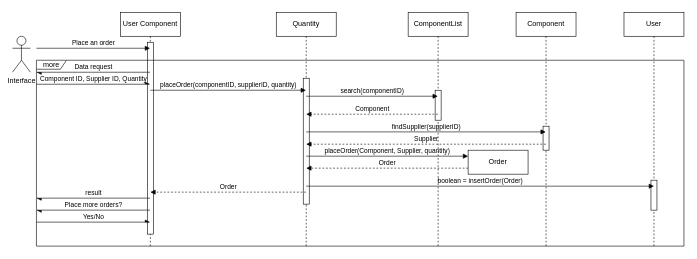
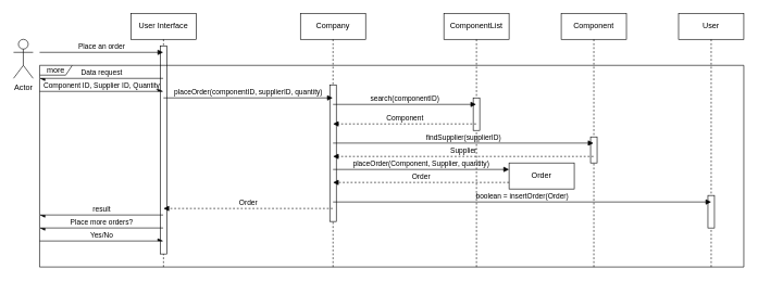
  <mxCell id="0" />
  <mxCell id="1" parent="0" />
- <mxCell id="2" value="Interface" style="shape=umlActor;verticalLabelPosition=bottom;verticalAlign=top;html=1;fillColor=none;" vertex="1" parent="1"><mxGeometry y="60" width="30" height="60" as="geometry" x="20" /></mxCell>
- <mxCell id="3" value="User Component" style="shape=umlLifeline;perimeter=lifelinePerimeter;whiteSpace=wrap;html=1;container=1;collapsible=0;recursiveResize=0;outlineConnect=0;fillColor=none;" vertex="1" parent="1"><mxGeometry x="200" y="20" width="100" height="50" as="geometry" /></mxCell>
+ <mxCell id="2" value="Actor" style="shape=umlActor;verticalLabelPosition=bottom;verticalAlign=top;html=1;fillColor=none;" vertex="1" parent="1"><mxGeometry y="60" width="30" height="60" as="geometry" x="20" /></mxCell>
+ <mxCell id="3" value="User Interface" style="shape=umlLifeline;perimeter=lifelinePerimeter;whiteSpace=wrap;html=1;container=1;collapsible=0;recursiveResize=0;outlineConnect=0;fillColor=none;" vertex="1" parent="1"><mxGeometry x="200" y="20" width="100" height="50" as="geometry" /></mxCell>
  <mxCell id="4" value="" style="html=1;points=[];perimeter=orthogonalPerimeter;fillColor=none;" vertex="1" parent="3"><mxGeometry x="45" y="50" width="10" height="320" as="geometry" /></mxCell>
- <mxCell id="5" value="Quantity" style="shape=umlLifeline;perimeter=lifelinePerimeter;whiteSpace=wrap;html=1;container=1;collapsible=0;recursiveResize=0;outlineConnect=0;fillColor=none;" vertex="1" parent="1"><mxGeometry x="460" y="20" width="100" height="110" as="geometry" /></mxCell>
+ <mxCell id="5" value="Company" style="shape=umlLifeline;perimeter=lifelinePerimeter;whiteSpace=wrap;html=1;container=1;collapsible=0;recursiveResize=0;outlineConnect=0;fillColor=none;" vertex="1" parent="1"><mxGeometry x="460" y="20" width="100" height="110" as="geometry" /></mxCell>
  <mxCell id="6" value="" style="html=1;points=[];perimeter=orthogonalPerimeter;fillColor=none;" vertex="1" parent="5"><mxGeometry x="45" y="110" width="10" height="210" as="geometry" /></mxCell>
  <mxCell id="7" value="ComponentList" style="shape=umlLifeline;perimeter=lifelinePerimeter;whiteSpace=wrap;html=1;container=1;collapsible=0;recursiveResize=0;outlineConnect=0;fillColor=none;" vertex="1" parent="1"><mxGeometry x="680" y="20" width="100" height="130" as="geometry" /></mxCell>
  <mxCell id="8" value="" style="html=1;points=[];perimeter=orthogonalPerimeter;fillColor=none;" vertex="1" parent="7"><mxGeometry x="45" y="130" width="10" height="50" as="geometry" /></mxCell>
  <mxCell id="9" value="Component" style="shape=umlLifeline;perimeter=lifelinePerimeter;whiteSpace=wrap;html=1;container=1;collapsible=0;recursiveResize=0;outlineConnect=0;fillColor=none;" vertex="1" parent="1"><mxGeometry x="860" y="20" width="100" height="190" as="geometry" /></mxCell>
  <mxCell id="10" value="" style="html=1;points=[];perimeter=orthogonalPerimeter;fillColor=none;" vertex="1" parent="9"><mxGeometry x="45" y="190" width="10" height="40" as="geometry" /></mxCell>
  <mxCell id="11" value="placeOrder(componentID, supplierID, quantity)" style="html=1;verticalAlign=bottom;endArrow=block;labelBackgroundColor=none;" edge="1" parent="1"><mxGeometry width="80" relative="1" as="geometry"><mxPoint x="250" y="150" as="sourcePoint" /><mxPoint x="509.5" y="150" as="targetPoint" /></mxGeometry></mxCell>
  <mxCell id="12" value="search(componentID)" style="html=1;verticalAlign=bottom;endArrow=block;labelBackgroundColor=none;" edge="1" parent="1"><mxGeometry width="80" relative="1" as="geometry"><mxPoint x="510" y="160" as="sourcePoint" /><mxPoint x="729.5" y="160" as="targetPoint" /></mxGeometry></mxCell>
  <mxCell id="13" value="Component" style="html=1;verticalAlign=bottom;endArrow=block;dashed=1;labelBackgroundColor=none;" edge="1" parent="1"><mxGeometry width="80" relative="1" as="geometry"><mxPoint x="729.5" y="190" as="sourcePoint" /><mxPoint x="510" y="190" as="targetPoint" /></mxGeometry></mxCell>
  <mxCell id="14" value="Supplier" style="html=1;verticalAlign=bottom;endArrow=block;dashed=1;labelBackgroundColor=none;" edge="1" parent="1"><mxGeometry width="80" relative="1" as="geometry"><mxPoint x="909.5" y="240" as="sourcePoint" /><mxPoint x="510" y="240" as="targetPoint" /></mxGeometry></mxCell>
  <mxCell id="15" value="Order" style="shape=umlLifeline;perimeter=lifelinePerimeter;whiteSpace=wrap;html=1;container=1;collapsible=0;recursiveResize=0;outlineConnect=0;fillColor=none;" vertex="1" parent="1"><mxGeometry x="780" y="250" width="100" height="40" as="geometry" /></mxCell>
  <mxCell id="16" value="placeOrder(Component, Supplier, quantity)" style="html=1;verticalAlign=bottom;endArrow=block;labelBackgroundColor=none;" edge="1" parent="1"><mxGeometry width="80" relative="1" as="geometry"><mxPoint x="510" y="260" as="sourcePoint" /><mxPoint x="780" y="260" as="targetPoint" /></mxGeometry></mxCell>
  <mxCell id="17" value="Order" style="html=1;verticalAlign=bottom;endArrow=block;dashed=1;labelBackgroundColor=none;" edge="1" parent="1"><mxGeometry width="80" relative="1" as="geometry"><mxPoint x="780" y="280" as="sourcePoint" /><mxPoint x="510" y="280" as="targetPoint" /></mxGeometry></mxCell>
  <mxCell id="18" value="User" style="shape=umlLifeline;perimeter=lifelinePerimeter;whiteSpace=wrap;html=1;container=1;collapsible=0;recursiveResize=0;outlineConnect=0;fillColor=none;" vertex="1" parent="1"><mxGeometry x="1040" y="20" width="100" height="280" as="geometry" /></mxCell>
  <mxCell id="19" value="" style="html=1;points=[];perimeter=orthogonalPerimeter;fillColor=none;" vertex="1" parent="1"><mxGeometry x="1085" y="300" width="10" height="50" as="geometry" /></mxCell>
  <mxCell id="20" value="boolean = insertOrder(Order)" style="html=1;verticalAlign=bottom;endArrow=block;labelBackgroundColor=none;" edge="1" parent="1"><mxGeometry width="80" relative="1" as="geometry"><mxPoint x="510" y="310" as="sourcePoint" /><mxPoint x="1090" y="310" as="targetPoint" /></mxGeometry></mxCell>
  <mxCell id="21" value="result" style="html=1;verticalAlign=bottom;endArrow=async;endFill=1;labelBackgroundColor=none;" edge="1" parent="1"><mxGeometry width="80" relative="1" as="geometry"><mxPoint x="249.5" y="330" as="sourcePoint" /><mxPoint x="60" y="330" as="targetPoint" /></mxGeometry></mxCell>
  <mxCell id="22" value="Place more orders?" style="html=1;verticalAlign=bottom;endArrow=async;endFill=1;labelBackgroundColor=none;" edge="1" parent="1"><mxGeometry width="80" relative="1" as="geometry"><mxPoint x="249.5" y="350" as="sourcePoint" /><mxPoint x="60" y="350" as="targetPoint" /></mxGeometry></mxCell>
  <mxCell id="23" value="Yes/No" style="html=1;verticalAlign=bottom;endArrow=async;endFill=1;labelBackgroundColor=none;" edge="1" parent="1"><mxGeometry width="80" relative="1" as="geometry"><mxPoint x="60" y="370" as="sourcePoint" /><mxPoint x="249.5" y="370" as="targetPoint" /></mxGeometry></mxCell>
  <mxCell id="24" value="more" style="shape=umlFrame;whiteSpace=wrap;html=1;width=50;height=15;labelBackgroundColor=none;fillColor=none;" vertex="1" parent="1"><mxGeometry x="60" y="100" width="1080" height="310" as="geometry" /></mxCell>
  <mxCell id="25" value="Component ID, Supplier ID, Quantity" style="html=1;verticalAlign=bottom;endArrow=async;endFill=1;labelBackgroundColor=none;" edge="1" parent="1"><mxGeometry width="80" relative="1" as="geometry"><mxPoint x="60" y="140" as="sourcePoint" /><mxPoint x="249.5" y="140" as="targetPoint" /></mxGeometry></mxCell>
  <mxCell id="26" value="Data request" style="html=1;verticalAlign=bottom;endArrow=async;endFill=1;labelBackgroundColor=none;" edge="1" parent="1"><mxGeometry width="80" relative="1" as="geometry"><mxPoint x="249.5" y="120" as="sourcePoint" /><mxPoint x="60" y="120" as="targetPoint" /></mxGeometry></mxCell>
  <mxCell id="27" value="&lt;span style=&quot;&quot;&gt;Place an order&lt;/span&gt;" style="html=1;verticalAlign=bottom;endArrow=block;labelBackgroundColor=none;" edge="1" parent="1"><mxGeometry width="80" relative="1" as="geometry"><mxPoint x="60" y="80" as="sourcePoint" /><mxPoint x="249.5" y="80" as="targetPoint" /></mxGeometry></mxCell>
  <mxCell id="28" value="" style="endArrow=none;dashed=1;html=1;" edge="1" parent="1"><mxGeometry width="50" height="50" relative="1" as="geometry"><mxPoint x="250" y="410" as="sourcePoint" /><mxPoint x="250" y="390" as="targetPoint" /></mxGeometry></mxCell>
  <mxCell id="29" value="" style="endArrow=none;dashed=1;html=1;" edge="1" parent="1"><mxGeometry width="50" height="50" relative="1" as="geometry"><mxPoint x="510" y="410" as="sourcePoint" /><mxPoint x="510" y="340" as="targetPoint" /></mxGeometry></mxCell>
  <mxCell id="30" value="" style="endArrow=none;dashed=1;html=1;" edge="1" parent="1"><mxGeometry width="50" height="50" relative="1" as="geometry"><mxPoint x="730" y="410" as="sourcePoint" /><mxPoint x="730" y="200" as="targetPoint" /></mxGeometry></mxCell>
  <mxCell id="31" value="findSupplier(supplierID)" style="html=1;verticalAlign=bottom;endArrow=block;labelBackgroundColor=none;" edge="1" parent="1"><mxGeometry width="80" relative="1" as="geometry"><mxPoint x="510" y="219.5" as="sourcePoint" /><mxPoint x="909.5" y="219.5" as="targetPoint" /></mxGeometry></mxCell>
  <mxCell id="32" value="" style="endArrow=none;dashed=1;html=1;" edge="1" parent="1"><mxGeometry width="50" height="50" relative="1" as="geometry"><mxPoint x="910" y="410" as="sourcePoint" /><mxPoint x="910" y="250" as="targetPoint" /></mxGeometry></mxCell>
  <mxCell id="33" value="" style="endArrow=none;dashed=1;html=1;" edge="1" parent="1"><mxGeometry width="50" height="50" relative="1" as="geometry"><mxPoint x="1090" y="410" as="sourcePoint" /><mxPoint x="1090" y="350" as="targetPoint" /></mxGeometry></mxCell>
  <mxCell id="34" value="Order" style="html=1;verticalAlign=bottom;endArrow=block;labelBackgroundColor=none;dashed=1;" edge="1" parent="1"><mxGeometry width="80" relative="1" as="geometry"><mxPoint x="509.5" y="320" as="sourcePoint" /><mxPoint x="250" y="320" as="targetPoint" /></mxGeometry></mxCell>
